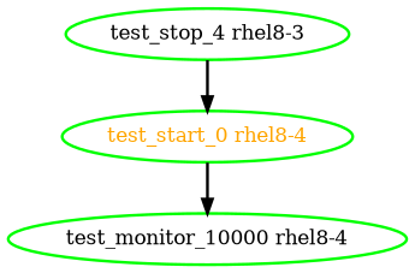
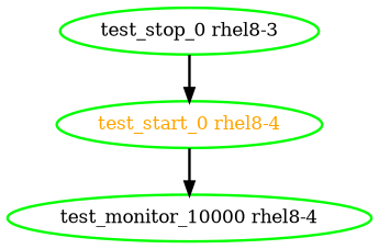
  digraph {
    node [color=green fontcolor=black style=bold]
    edge [style=bold]
    "test_monitor_10000 rhel8-4"
    "test_start_0 rhel8-4" [fontcolor=orange]
-   "test_stop_0 rhel8-3" [label="test_stop_4 rhel8-3"]
+   "test_stop_0 rhel8-3"
    "test_start_0 rhel8-4" -> "test_monitor_10000 rhel8-4"
    "test_stop_0 rhel8-3" -> "test_start_0 rhel8-4"
  }
